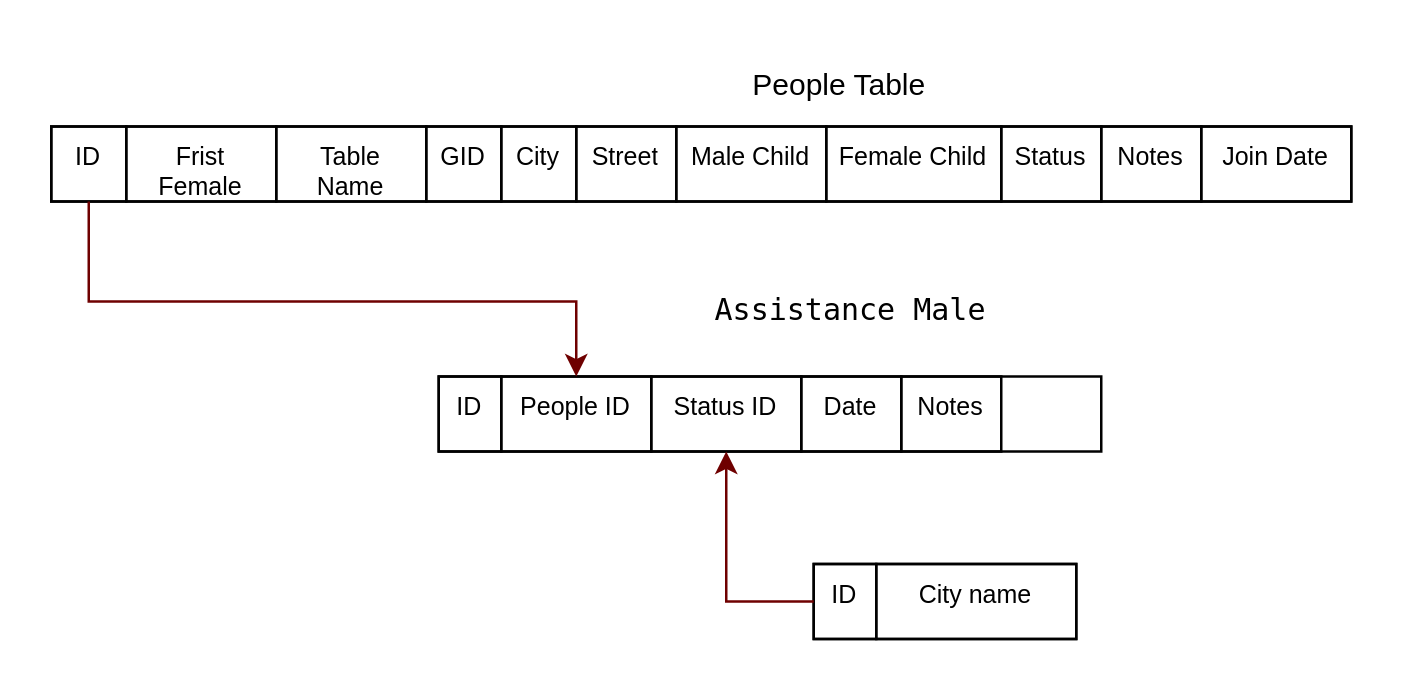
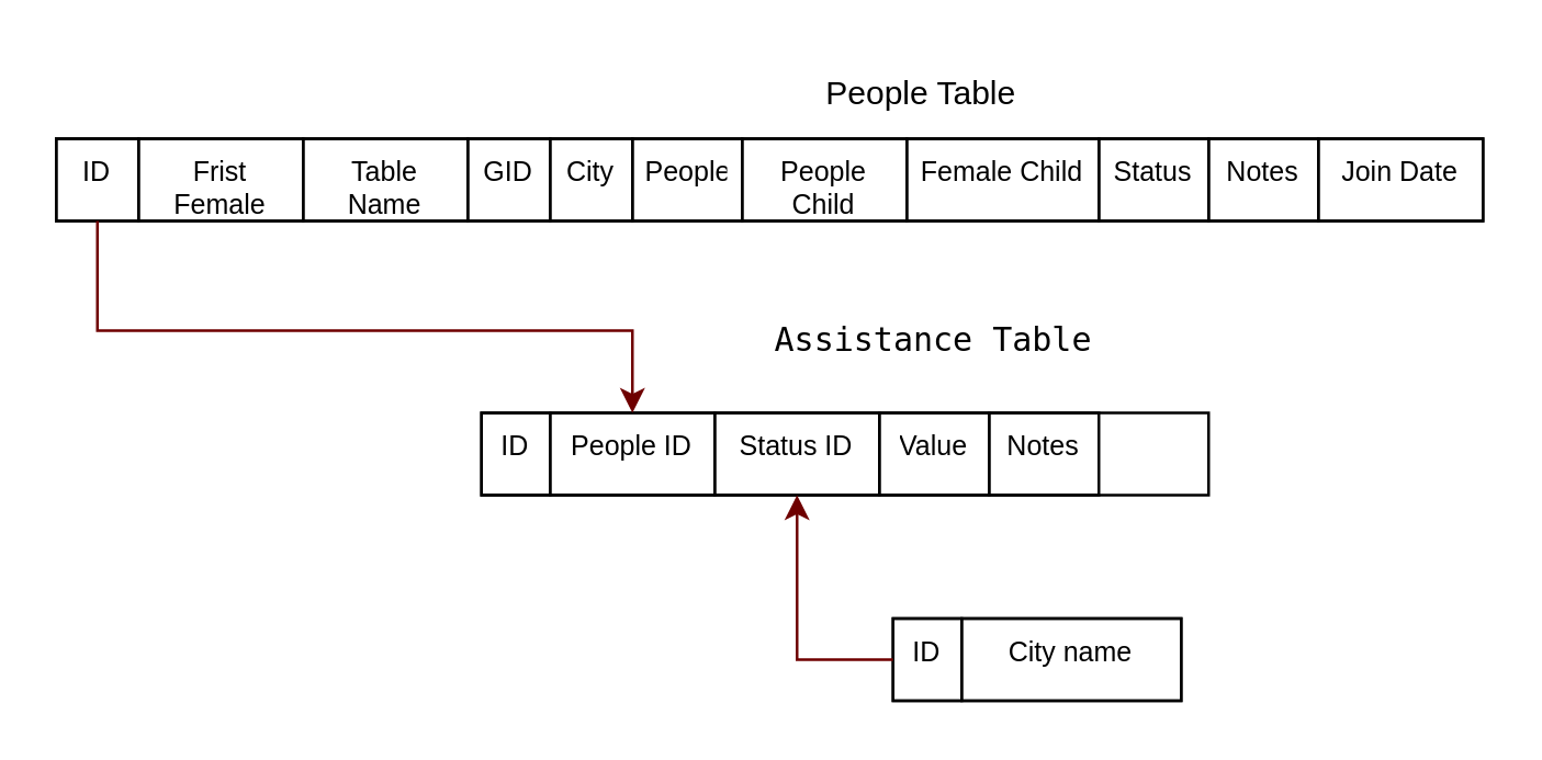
  <mxCell id="0" />
  <mxCell id="1" parent="0" />
  <mxCell id="2" value="" style="rounded=0;whiteSpace=wrap;html=1;fontSize=10;align=center;" parent="1" vertex="1"><mxGeometry x="20" y="50" width="520" height="30" as="geometry" /></mxCell>
  <mxCell id="3" value="ID" style="text;strokeColor=default;fillColor=none;spacingLeft=4;spacingRight=4;overflow=hidden;rotatable=0;points=[[0,0.5],[1,0.5]];portConstraint=eastwest;fontSize=10;whiteSpace=wrap;html=1;align=center;" parent="1" vertex="1"><mxGeometry x="20" y="50" width="30" height="30" as="geometry" /></mxCell>
  <mxCell id="4" value="Frist Female" style="text;strokeColor=default;fillColor=none;spacingLeft=4;spacingRight=4;overflow=hidden;rotatable=0;points=[[0,0.5],[1,0.5]];portConstraint=eastwest;fontSize=10;whiteSpace=wrap;html=1;align=center;" parent="1" vertex="1"><mxGeometry x="50" y="50" width="60" height="30" as="geometry" /></mxCell>
  <mxCell id="5" value="Table Name" style="text;strokeColor=default;fillColor=none;spacingLeft=4;spacingRight=4;overflow=hidden;rotatable=0;points=[[0,0.5],[1,0.5]];portConstraint=eastwest;fontSize=10;whiteSpace=wrap;html=1;align=center;" parent="1" vertex="1"><mxGeometry x="110" y="50" width="60" height="30" as="geometry" /></mxCell>
  <mxCell id="6" value="GID" style="text;strokeColor=default;fillColor=none;spacingLeft=4;spacingRight=4;overflow=hidden;rotatable=0;points=[[0,0.5],[1,0.5]];portConstraint=eastwest;fontSize=10;whiteSpace=wrap;html=1;align=center;" parent="1" vertex="1"><mxGeometry x="170" y="50" width="30" height="30" as="geometry" /></mxCell>
  <mxCell id="7" value="City" style="text;strokeColor=default;fillColor=none;spacingLeft=4;spacingRight=4;overflow=hidden;rotatable=0;points=[[0,0.5],[1,0.5]];portConstraint=eastwest;fontSize=10;whiteSpace=wrap;html=1;align=center;" parent="1" vertex="1"><mxGeometry x="200" y="50" width="30" height="30" as="geometry" /></mxCell>
- <mxCell id="8" value="Street" style="text;strokeColor=default;fillColor=none;spacingLeft=4;spacingRight=4;overflow=hidden;rotatable=0;points=[[0,0.5],[1,0.5]];portConstraint=eastwest;fontSize=10;whiteSpace=wrap;html=1;align=center;" parent="1" vertex="1"><mxGeometry x="230" y="50" width="40" height="30" as="geometry" /></mxCell>
- <mxCell id="9" value="Male Child" style="text;strokeColor=default;fillColor=none;spacingLeft=4;spacingRight=4;overflow=hidden;rotatable=0;points=[[0,0.5],[1,0.5]];portConstraint=eastwest;fontSize=10;whiteSpace=wrap;html=1;align=center;" parent="1" vertex="1"><mxGeometry x="270" y="50" width="60" height="30" as="geometry" /></mxCell>
+ <mxCell id="8" value="People" style="text;strokeColor=default;fillColor=none;spacingLeft=4;spacingRight=4;overflow=hidden;rotatable=0;points=[[0,0.5],[1,0.5]];portConstraint=eastwest;fontSize=10;whiteSpace=wrap;html=1;align=center;" parent="1" vertex="1"><mxGeometry x="230" y="50" width="40" height="30" as="geometry" /></mxCell>
+ <mxCell id="9" value="People Child" style="text;strokeColor=default;fillColor=none;spacingLeft=4;spacingRight=4;overflow=hidden;rotatable=0;points=[[0,0.5],[1,0.5]];portConstraint=eastwest;fontSize=10;whiteSpace=wrap;html=1;align=center;" parent="1" vertex="1"><mxGeometry x="270" y="50" width="60" height="30" as="geometry" /></mxCell>
  <mxCell id="10" value="Female Child" style="text;strokeColor=default;fillColor=none;spacingLeft=4;spacingRight=4;overflow=hidden;rotatable=0;points=[[0,0.5],[1,0.5]];portConstraint=eastwest;fontSize=10;whiteSpace=wrap;html=1;align=center;" parent="1" vertex="1"><mxGeometry x="330" y="50" width="70" height="30" as="geometry" /></mxCell>
  <mxCell id="11" value="Notes" style="text;strokeColor=default;fillColor=none;spacingLeft=4;spacingRight=4;overflow=hidden;rotatable=0;points=[[0,0.5],[1,0.5]];portConstraint=eastwest;fontSize=10;whiteSpace=wrap;html=1;align=center;" parent="1" vertex="1"><mxGeometry x="440" y="50" width="40" height="30" as="geometry" /></mxCell>
  <mxCell id="12" value="Join Date" style="text;strokeColor=default;fillColor=none;spacingLeft=4;spacingRight=4;overflow=hidden;rotatable=0;points=[[0,0.5],[1,0.5]];portConstraint=eastwest;fontSize=10;whiteSpace=wrap;html=1;align=center;" parent="1" vertex="1"><mxGeometry x="480" y="50" width="60" height="30" as="geometry" /></mxCell>
  <mxCell id="13" value="People Table" style="text;strokeColor=none;fillColor=none;spacingLeft=4;spacingRight=4;overflow=hidden;rotatable=0;points=[[0,0.5],[1,0.5]];portConstraint=eastwest;fontSize=12;whiteSpace=wrap;html=1;align=center;" parent="1" vertex="1"><mxGeometry x="288" y="20" width="95" height="30" as="geometry" /></mxCell>
  <mxCell id="14" value="" style="rounded=0;whiteSpace=wrap;html=1;fontSize=10;align=center;" parent="1" vertex="1"><mxGeometry x="175" y="150" width="265" height="30" as="geometry" /></mxCell>
  <mxCell id="15" value="ID" style="text;strokeColor=default;fillColor=none;spacingLeft=4;spacingRight=4;overflow=hidden;rotatable=0;points=[[0,0.5],[1,0.5]];portConstraint=eastwest;fontSize=10;whiteSpace=wrap;html=1;align=center;" parent="1" vertex="1"><mxGeometry x="175" y="150" width="25" height="30" as="geometry" /></mxCell>
  <mxCell id="16" value="People ID" style="text;strokeColor=default;fillColor=none;spacingLeft=4;spacingRight=4;overflow=hidden;rotatable=0;points=[[0,0.5],[1,0.5]];portConstraint=eastwest;fontSize=10;whiteSpace=wrap;html=1;align=center;" parent="1" vertex="1"><mxGeometry x="200" y="150" width="60" height="30" as="geometry" /></mxCell>
  <mxCell id="17" value="Status ID" style="text;strokeColor=default;fillColor=none;spacingLeft=4;spacingRight=4;overflow=hidden;rotatable=0;points=[[0,0.5],[1,0.5]];portConstraint=eastwest;fontSize=10;whiteSpace=wrap;html=1;align=center;" parent="1" vertex="1"><mxGeometry x="260" y="150" width="60" height="30" as="geometry" /></mxCell>
- <mxCell id="18" value="Date" style="text;strokeColor=default;fillColor=none;spacingLeft=4;spacingRight=4;overflow=hidden;rotatable=0;points=[[0,0.5],[1,0.5]];portConstraint=eastwest;fontSize=10;whiteSpace=wrap;html=1;align=center;" parent="1" vertex="1"><mxGeometry x="320" y="150" width="40" height="30" as="geometry" /></mxCell>
+ <mxCell id="18" value="Value" style="text;strokeColor=default;fillColor=none;spacingLeft=4;spacingRight=4;overflow=hidden;rotatable=0;points=[[0,0.5],[1,0.5]];portConstraint=eastwest;fontSize=10;whiteSpace=wrap;html=1;align=center;" parent="1" vertex="1"><mxGeometry x="320" y="150" width="40" height="30" as="geometry" /></mxCell>
  <mxCell id="19" value="Notes" style="text;strokeColor=default;fillColor=none;spacingLeft=4;spacingRight=4;overflow=hidden;rotatable=0;points=[[0,0.5],[1,0.5]];portConstraint=eastwest;fontSize=10;whiteSpace=wrap;html=1;align=center;" parent="1" vertex="1"><mxGeometry x="360" y="150" width="40" height="30" as="geometry" /></mxCell>
- <mxCell id="20" value="&lt;code&gt;Assistance Male&lt;/code&gt;" style="text;spacingLeft=4;spacingRight=4;overflow=hidden;rotatable=0;points=[[0,0.5],[1,0.5]];portConstraint=eastwest;fontSize=12;whiteSpace=wrap;html=1;fontFamily=Helvetica;align=center;" parent="1" vertex="1"><mxGeometry x="275" y="110" width="130" height="30" as="geometry" /></mxCell>
+ <mxCell id="20" value="&lt;code&gt;Assistance Table&lt;/code&gt;" style="text;spacingLeft=4;spacingRight=4;overflow=hidden;rotatable=0;points=[[0,0.5],[1,0.5]];portConstraint=eastwest;fontSize=12;whiteSpace=wrap;html=1;fontFamily=Helvetica;align=center;" parent="1" vertex="1"><mxGeometry x="275" y="110" width="130" height="30" as="geometry" /></mxCell>
  <mxCell id="21" value="" style="endArrow=classic;html=1;rounded=0;fillColor=#a20025;strokeColor=#6F0000;align=center;" parent="1" source="3" target="16" edge="1"><mxGeometry width="50" height="50" relative="1" as="geometry"><mxPoint x="30" y="170" as="sourcePoint" /><mxPoint x="80" y="120" as="targetPoint" /><Array as="points"><mxPoint x="35" y="120" /><mxPoint x="230" y="120" /></Array></mxGeometry></mxCell>
  <mxCell id="22" value="" style="rounded=0;whiteSpace=wrap;html=1;fontSize=10;align=center;" parent="1" vertex="1"><mxGeometry x="325" y="225" width="105" height="30" as="geometry" /></mxCell>
  <mxCell id="23" value="ID" style="text;strokeColor=default;fillColor=none;spacingLeft=4;spacingRight=4;overflow=hidden;rotatable=0;points=[[0,0.5],[1,0.5]];portConstraint=eastwest;fontSize=10;whiteSpace=wrap;html=1;align=center;" parent="1" vertex="1"><mxGeometry x="325" y="225" width="25" height="30" as="geometry" /></mxCell>
  <mxCell id="24" value="City name" style="text;strokeColor=default;fillColor=none;spacingLeft=4;spacingRight=4;overflow=hidden;rotatable=0;points=[[0,0.5],[1,0.5]];portConstraint=eastwest;fontSize=10;whiteSpace=wrap;html=1;align=center;" parent="1" vertex="1"><mxGeometry x="350" y="225" width="80" height="30" as="geometry" /></mxCell>
  <mxCell id="25" value="" style="endArrow=classic;html=1;rounded=0;fillColor=#a20025;strokeColor=#6F0000;align=center;" parent="1" source="23" target="17" edge="1"><mxGeometry width="50" height="50" relative="1" as="geometry"><mxPoint x="170" y="280" as="sourcePoint" /><mxPoint x="220" y="230" as="targetPoint" /><Array as="points"><mxPoint x="290" y="240" /></Array></mxGeometry></mxCell>
  <mxCell id="26" value="Status" style="text;strokeColor=default;fillColor=none;spacingLeft=4;spacingRight=4;overflow=hidden;rotatable=0;points=[[0,0.5],[1,0.5]];portConstraint=eastwest;fontSize=10;whiteSpace=wrap;html=1;align=center;" vertex="1" parent="1"><mxGeometry x="400" y="50" width="40" height="30" as="geometry" /></mxCell>
